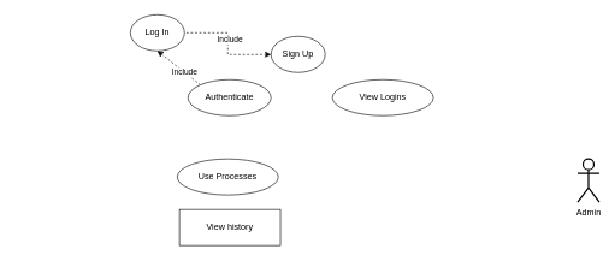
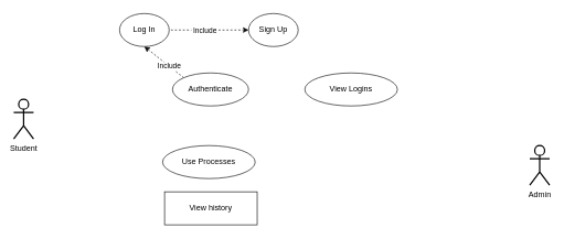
  <mxCell id="0" />
  <mxCell id="1" parent="0" />
+ <mxCell id="2" value="Student" style="shape=umlActor;verticalLabelPosition=bottom;verticalAlign=top;html=1;strokeWidth=2;" vertex="1" parent="1"><mxGeometry x="20" y="150" width="30" height="60" as="geometry" /></mxCell>
  <mxCell id="3" value="Admin" style="shape=umlActor;verticalLabelPosition=bottom;verticalAlign=top;html=1;strokeWidth=2;" vertex="1" parent="1"><mxGeometry x="800" y="220" width="30" height="60" as="geometry" /></mxCell>
  <mxCell id="4" value="Log In" style="ellipse;whiteSpace=wrap;html=1;" vertex="1" parent="1"><mxGeometry x="180" y="20" width="75" height="50" as="geometry" /></mxCell>
  <mxCell id="5" style="edgeStyle=orthogonalEdgeStyle;rounded=0;orthogonalLoop=1;jettySize=auto;html=1;dashed=1;startArrow=classic;startFill=1;endArrow=none;endFill=0;" edge="1" parent="1" source="7" target="4"><mxGeometry relative="1" as="geometry" /></mxCell>
  <mxCell id="6" value="&amp;nbsp;Include&amp;nbsp;" style="edgeLabel;html=1;align=center;verticalAlign=middle;resizable=0;points=[];" vertex="1" connectable="0" parent="5"><mxGeometry x="0.11" y="-2" relative="1" as="geometry"><mxPoint y="2" as="offset" /></mxGeometry></mxCell>
- <mxCell id="7" value="Sign Up" style="ellipse;whiteSpace=wrap;html=1;" vertex="1" parent="1"><mxGeometry x="375" y="50" width="75" height="50" as="geometry" /></mxCell>
+ <mxCell id="7" value="Sign Up" style="ellipse;whiteSpace=wrap;html=1;" vertex="1" parent="1"><mxGeometry x="375" y="20" width="75" height="50" as="geometry" /></mxCell>
  <mxCell id="8" style="rounded=0;orthogonalLoop=1;jettySize=auto;html=1;exitX=0;exitY=0;exitDx=0;exitDy=0;entryX=0.5;entryY=1;entryDx=0;entryDy=0;endArrow=classic;endFill=1;dashed=1;" edge="1" parent="1" source="10" target="4"><mxGeometry relative="1" as="geometry" /></mxCell>
  <mxCell id="9" value="Include" style="edgeLabel;html=1;align=center;verticalAlign=middle;resizable=0;points=[];" vertex="1" connectable="0" parent="8"><mxGeometry x="0.121" y="-2" relative="1" as="geometry"><mxPoint x="10" y="11" as="offset" /></mxGeometry></mxCell>
  <mxCell id="10" value="Authenticate" style="ellipse;whiteSpace=wrap;html=1;" vertex="1" parent="1"><mxGeometry x="260" y="110" width="115" height="50" as="geometry" /></mxCell>
  <mxCell id="11" value="Use Processes" style="ellipse;whiteSpace=wrap;html=1;" vertex="1" parent="1"><mxGeometry x="245" y="220" width="140" height="50" as="geometry" /></mxCell>
  <mxCell id="12" value="View Logins" style="ellipse;whiteSpace=wrap;html=1;" vertex="1" parent="1"><mxGeometry x="460" y="110" width="140" height="50" as="geometry" /></mxCell>
  <mxCell id="13" value="View history" style="whiteSpace=wrap;html=1;rounded=0;" vertex="1" parent="1"><mxGeometry x="248" y="290" width="140" height="50" as="geometry" /></mxCell>
